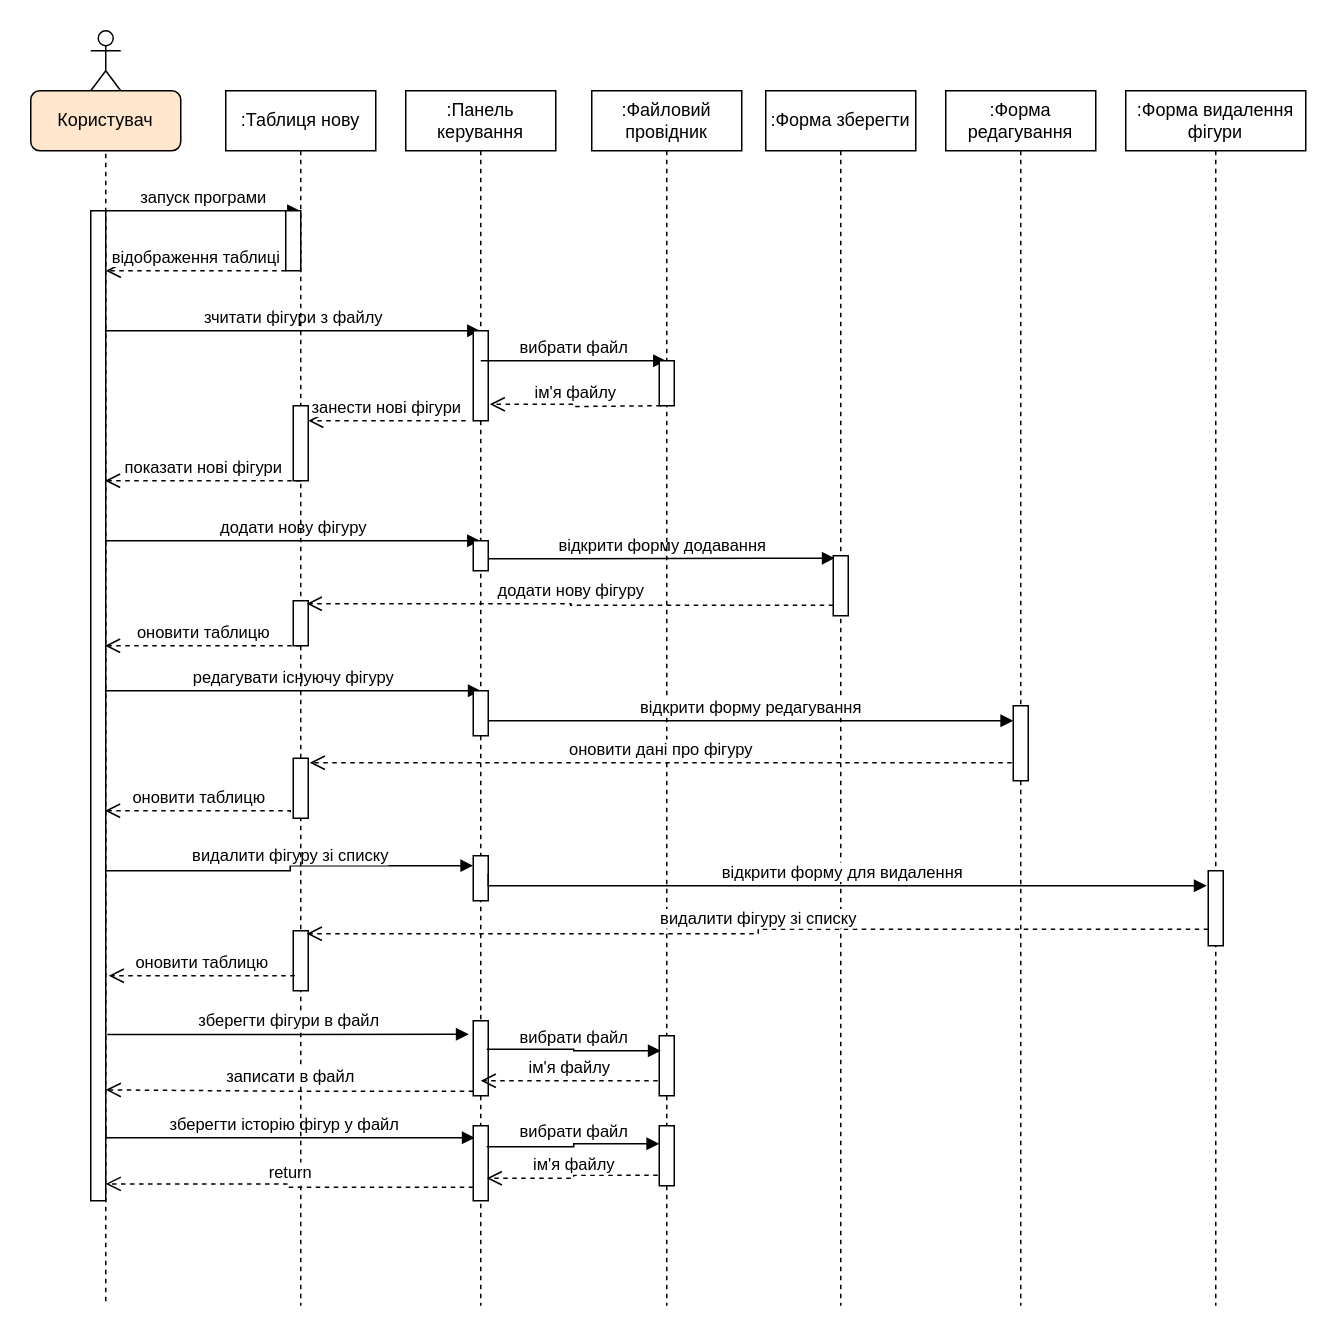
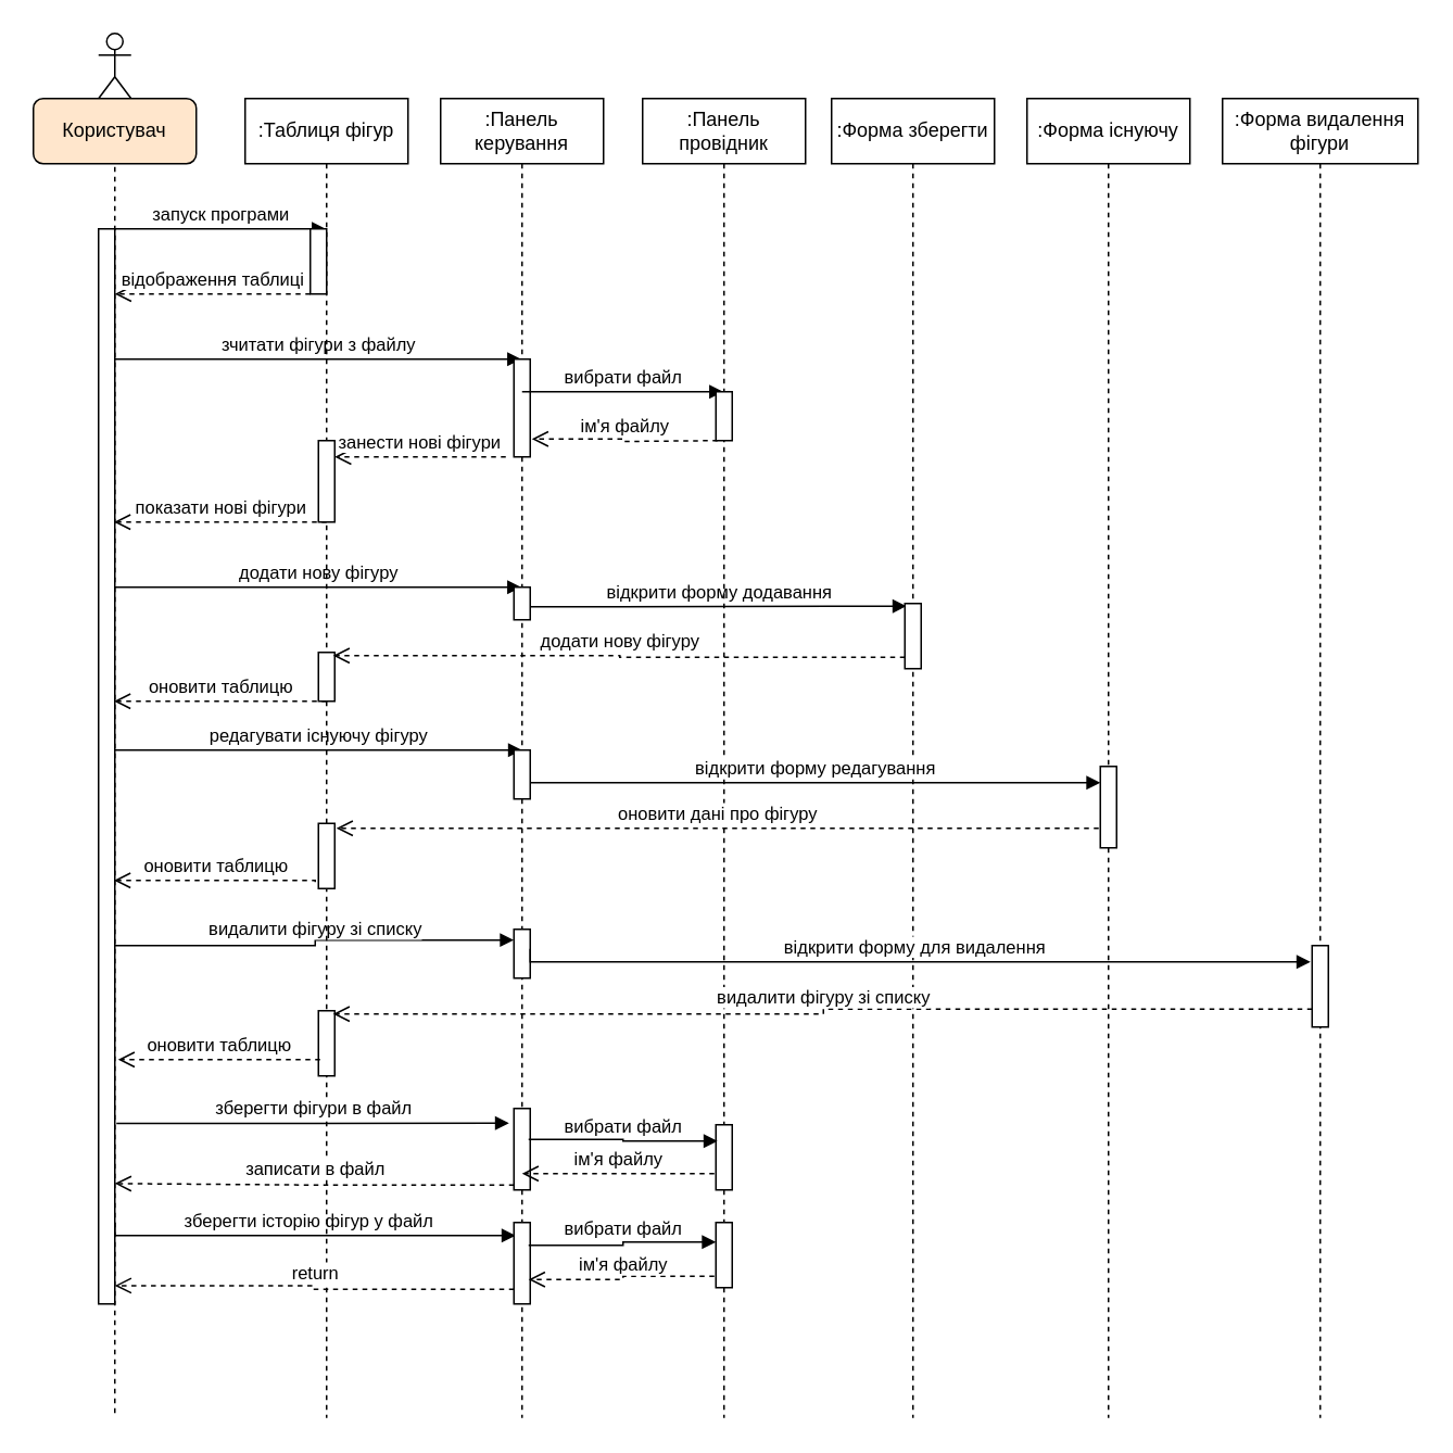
  <mxCell id="0" />
  <mxCell id="1" parent="0" />
  <mxCell id="2" value="" style="shape=umlLifeline;participant=umlActor;perimeter=lifelinePerimeter;whiteSpace=wrap;html=1;container=1;collapsible=0;recursiveResize=0;verticalAlign=top;spacingTop=36;outlineConnect=0;" vertex="1" parent="1"><mxGeometry x="60" y="20" width="20" height="850" as="geometry" /></mxCell>
  <mxCell id="3" value="" style="html=1;points=[];perimeter=orthogonalPerimeter;" vertex="1" parent="2"><mxGeometry y="120" width="10" height="660" as="geometry" /></mxCell>
  <mxCell id="4" value="запуск програми" style="html=1;verticalAlign=bottom;endArrow=block;rounded=0;edgeStyle=orthogonalEdgeStyle;" edge="1" parent="2" target="21"><mxGeometry width="80" relative="1" as="geometry"><mxPoint x="10" y="120" as="sourcePoint" /><mxPoint x="90" y="120" as="targetPoint" /><Array as="points"><mxPoint x="90" y="120" /><mxPoint x="90" y="120" /></Array></mxGeometry></mxCell>
  <mxCell id="5" value="зчитати фігури з файлу" style="html=1;verticalAlign=bottom;endArrow=block;rounded=0;edgeStyle=orthogonalEdgeStyle;" edge="1" parent="2" target="11"><mxGeometry width="80" relative="1" as="geometry"><mxPoint x="10" y="200" as="sourcePoint" /><mxPoint x="90" y="200" as="targetPoint" /><Array as="points"><mxPoint x="190" y="200" /><mxPoint x="190" y="200" /></Array></mxGeometry></mxCell>
  <mxCell id="6" value="додати нову фігуру" style="html=1;verticalAlign=bottom;endArrow=block;rounded=0;edgeStyle=orthogonalEdgeStyle;" edge="1" parent="2" target="11"><mxGeometry width="80" relative="1" as="geometry"><mxPoint x="10" y="340" as="sourcePoint" /><mxPoint x="90" y="340" as="targetPoint" /><Array as="points"><mxPoint x="180" y="340" /><mxPoint x="180" y="340" /></Array></mxGeometry></mxCell>
  <mxCell id="7" value="редагувати існуючу фігуру" style="html=1;verticalAlign=bottom;endArrow=block;rounded=0;edgeStyle=orthogonalEdgeStyle;entryX=0.5;entryY=0;entryDx=0;entryDy=0;entryPerimeter=0;" edge="1" parent="2" target="17"><mxGeometry width="80" relative="1" as="geometry"><mxPoint x="10" y="440" as="sourcePoint" /><mxPoint x="90" y="440" as="targetPoint" /><Array as="points"><mxPoint x="260" y="440" /></Array></mxGeometry></mxCell>
  <mxCell id="8" value="видалити фігуру зі списку" style="html=1;verticalAlign=bottom;endArrow=block;rounded=0;edgeStyle=orthogonalEdgeStyle;entryX=0;entryY=0.22;entryDx=0;entryDy=0;entryPerimeter=0;" edge="1" parent="2" target="18"><mxGeometry width="80" relative="1" as="geometry"><mxPoint x="10" y="560" as="sourcePoint" /><mxPoint x="90" y="560" as="targetPoint" /><Array as="points"><mxPoint x="133" y="560" /><mxPoint x="133" y="557" /></Array></mxGeometry></mxCell>
  <mxCell id="9" value="зберегти історію фігур у файл" style="html=1;verticalAlign=bottom;endArrow=block;rounded=0;edgeStyle=orthogonalEdgeStyle;entryX=0.1;entryY=0.16;entryDx=0;entryDy=0;entryPerimeter=0;" edge="1" parent="2" target="20"><mxGeometry width="80" relative="1" as="geometry"><mxPoint x="10" y="730" as="sourcePoint" /><mxPoint x="90" y="730" as="targetPoint" /><Array as="points"><mxPoint x="10" y="738" /></Array></mxGeometry></mxCell>
  <mxCell id="10" value="Користувач" style="rounded=1;whiteSpace=wrap;html=1;fillColor=#ffe6cc;" vertex="1" parent="1"><mxGeometry x="20" y="60" width="100" height="40" as="geometry" /></mxCell>
  <mxCell id="11" value=":Панель керування" style="shape=umlLifeline;perimeter=lifelinePerimeter;whiteSpace=wrap;html=1;container=1;collapsible=0;recursiveResize=0;outlineConnect=0;" vertex="1" parent="1"><mxGeometry x="270" y="60" width="100" height="810" as="geometry" /></mxCell>
  <mxCell id="12" value="" style="html=1;points=[];perimeter=orthogonalPerimeter;" vertex="1" parent="11"><mxGeometry x="45" y="160" width="10" height="60" as="geometry" /></mxCell>
  <mxCell id="13" value="вибрати файл" style="html=1;verticalAlign=bottom;endArrow=block;rounded=0;edgeStyle=orthogonalEdgeStyle;" edge="1" parent="11" target="28"><mxGeometry width="80" relative="1" as="geometry"><mxPoint x="50" y="180" as="sourcePoint" /><mxPoint x="140" y="180" as="targetPoint" /><Array as="points"><mxPoint x="130" y="180" /><mxPoint x="130" y="180" /></Array></mxGeometry></mxCell>
  <mxCell id="14" value="ім'я файлу" style="html=1;verticalAlign=bottom;endArrow=open;dashed=1;endSize=8;rounded=0;edgeStyle=orthogonalEdgeStyle;entryX=1.1;entryY=0.817;entryDx=0;entryDy=0;entryPerimeter=0;" edge="1" parent="11" target="12"><mxGeometry relative="1" as="geometry"><mxPoint x="170" y="210" as="sourcePoint" /><mxPoint x="90" y="210" as="targetPoint" /></mxGeometry></mxCell>
  <mxCell id="15" value="" style="html=1;points=[];perimeter=orthogonalPerimeter;" vertex="1" parent="11"><mxGeometry x="45" y="300" width="10" height="20" as="geometry" /></mxCell>
  <mxCell id="16" value="відкрити форму додавання" style="html=1;verticalAlign=bottom;endArrow=block;rounded=0;edgeStyle=orthogonalEdgeStyle;entryX=0.1;entryY=0.04;entryDx=0;entryDy=0;entryPerimeter=0;" edge="1" parent="11" target="33"><mxGeometry width="80" relative="1" as="geometry"><mxPoint x="55" y="312" as="sourcePoint" /><mxPoint x="135" y="310" as="targetPoint" /><Array as="points"><mxPoint x="110" y="312" /><mxPoint x="110" y="312" /></Array></mxGeometry></mxCell>
  <mxCell id="17" value="" style="html=1;points=[];perimeter=orthogonalPerimeter;" vertex="1" parent="11"><mxGeometry x="45" y="400" width="10" height="30" as="geometry" /></mxCell>
  <mxCell id="18" value="" style="html=1;points=[];perimeter=orthogonalPerimeter;" vertex="1" parent="11"><mxGeometry x="45" y="510" width="10" height="30" as="geometry" /></mxCell>
  <mxCell id="19" value="" style="html=1;points=[];perimeter=orthogonalPerimeter;" vertex="1" parent="11"><mxGeometry x="45" y="620" width="10" height="50" as="geometry" /></mxCell>
  <mxCell id="20" value="" style="html=1;points=[];perimeter=orthogonalPerimeter;" vertex="1" parent="11"><mxGeometry x="45" y="690" width="10" height="50" as="geometry" /></mxCell>
- <mxCell id="21" value=":Таблиця нову" style="shape=umlLifeline;perimeter=lifelinePerimeter;whiteSpace=wrap;html=1;container=1;collapsible=0;recursiveResize=0;outlineConnect=0;" vertex="1" parent="1"><mxGeometry x="150" y="60" width="100" height="810" as="geometry" /></mxCell>
+ <mxCell id="21" value=":Таблиця фігур" style="shape=umlLifeline;perimeter=lifelinePerimeter;whiteSpace=wrap;html=1;container=1;collapsible=0;recursiveResize=0;outlineConnect=0;" vertex="1" parent="1"><mxGeometry x="150" y="60" width="100" height="810" as="geometry" /></mxCell>
  <mxCell id="22" value="" style="html=1;points=[];perimeter=orthogonalPerimeter;" vertex="1" parent="21"><mxGeometry x="40" y="80" width="10" height="40" as="geometry" /></mxCell>
  <mxCell id="23" value="занести нові фігури" style="html=1;verticalAlign=bottom;endArrow=open;dashed=1;endSize=8;rounded=0;edgeStyle=orthogonalEdgeStyle;" edge="1" parent="21" target="24"><mxGeometry relative="1" as="geometry"><mxPoint x="160" y="220" as="sourcePoint" /><mxPoint x="80" y="220" as="targetPoint" /><Array as="points"><mxPoint x="80" y="220" /><mxPoint x="80" y="220" /></Array></mxGeometry></mxCell>
  <mxCell id="24" value="" style="html=1;points=[];perimeter=orthogonalPerimeter;" vertex="1" parent="21"><mxGeometry x="45" y="210" width="10" height="50" as="geometry" /></mxCell>
  <mxCell id="25" value="" style="html=1;points=[];perimeter=orthogonalPerimeter;" vertex="1" parent="21"><mxGeometry x="45" y="340" width="10" height="30" as="geometry" /></mxCell>
  <mxCell id="26" value="" style="html=1;points=[];perimeter=orthogonalPerimeter;" vertex="1" parent="21"><mxGeometry x="45" y="445" width="10" height="40" as="geometry" /></mxCell>
  <mxCell id="27" value="" style="html=1;points=[];perimeter=orthogonalPerimeter;" vertex="1" parent="21"><mxGeometry x="45" y="560" width="10" height="40" as="geometry" /></mxCell>
- <mxCell id="28" value=":Файловий провідник" style="shape=umlLifeline;perimeter=lifelinePerimeter;whiteSpace=wrap;html=1;container=1;collapsible=0;recursiveResize=0;outlineConnect=0;" vertex="1" parent="1"><mxGeometry x="394" y="60" width="100" height="810" as="geometry" /></mxCell>
+ <mxCell id="28" value=":Панель провідник" style="shape=umlLifeline;perimeter=lifelinePerimeter;whiteSpace=wrap;html=1;container=1;collapsible=0;recursiveResize=0;outlineConnect=0;" vertex="1" parent="1"><mxGeometry x="394" y="60" width="100" height="810" as="geometry" /></mxCell>
  <mxCell id="29" value="" style="html=1;points=[];perimeter=orthogonalPerimeter;" vertex="1" parent="28"><mxGeometry x="45" y="180" width="10" height="30" as="geometry" /></mxCell>
  <mxCell id="30" value="" style="html=1;points=[];perimeter=orthogonalPerimeter;" vertex="1" parent="28"><mxGeometry x="45" y="630" width="10" height="40" as="geometry" /></mxCell>
  <mxCell id="31" value="" style="html=1;points=[];perimeter=orthogonalPerimeter;" vertex="1" parent="28"><mxGeometry x="45" y="690" width="10" height="40" as="geometry" /></mxCell>
  <mxCell id="32" value=":Форма зберегти" style="shape=umlLifeline;perimeter=lifelinePerimeter;whiteSpace=wrap;html=1;container=1;collapsible=0;recursiveResize=0;outlineConnect=0;" vertex="1" parent="1"><mxGeometry x="510" y="60" width="100" height="810" as="geometry" /></mxCell>
  <mxCell id="33" value="" style="html=1;points=[];perimeter=orthogonalPerimeter;" vertex="1" parent="32"><mxGeometry x="45" y="310" width="10" height="40" as="geometry" /></mxCell>
- <mxCell id="34" value=":Форма редагування" style="shape=umlLifeline;perimeter=lifelinePerimeter;whiteSpace=wrap;html=1;container=1;collapsible=0;recursiveResize=0;outlineConnect=0;" vertex="1" parent="1"><mxGeometry x="630" y="60" width="100" height="810" as="geometry" /></mxCell>
+ <mxCell id="34" value=":Форма існуючу" style="shape=umlLifeline;perimeter=lifelinePerimeter;whiteSpace=wrap;html=1;container=1;collapsible=0;recursiveResize=0;outlineConnect=0;" vertex="1" parent="1"><mxGeometry x="630" y="60" width="100" height="810" as="geometry" /></mxCell>
  <mxCell id="35" value="" style="html=1;points=[];perimeter=orthogonalPerimeter;" vertex="1" parent="34"><mxGeometry x="45" y="410" width="10" height="50" as="geometry" /></mxCell>
  <mxCell id="36" value=":Форма видалення фігури" style="shape=umlLifeline;perimeter=lifelinePerimeter;whiteSpace=wrap;html=1;container=1;collapsible=0;recursiveResize=0;outlineConnect=0;" vertex="1" parent="1"><mxGeometry x="750" y="60" width="120" height="810" as="geometry" /></mxCell>
  <mxCell id="37" value="" style="html=1;points=[];perimeter=orthogonalPerimeter;" vertex="1" parent="36"><mxGeometry x="55" y="520" width="10" height="50" as="geometry" /></mxCell>
  <mxCell id="38" value="відображення таблиці" style="html=1;verticalAlign=bottom;endArrow=open;dashed=1;endSize=8;rounded=0;edgeStyle=orthogonalEdgeStyle;" edge="1" parent="1"><mxGeometry relative="1" as="geometry"><mxPoint x="190" y="180" as="sourcePoint" /><mxPoint x="70" y="180" as="targetPoint" /><Array as="points"><mxPoint x="70" y="180" /></Array></mxGeometry></mxCell>
  <mxCell id="39" value="показати нові фігури" style="html=1;verticalAlign=bottom;endArrow=open;dashed=1;endSize=8;rounded=0;edgeStyle=orthogonalEdgeStyle;" edge="1" parent="1" target="2"><mxGeometry relative="1" as="geometry"><mxPoint x="200" y="320" as="sourcePoint" /><mxPoint x="120" y="320" as="targetPoint" /><Array as="points"><mxPoint x="100" y="320" /><mxPoint x="100" y="320" /></Array></mxGeometry></mxCell>
  <mxCell id="40" value="додати нову фігуру" style="html=1;verticalAlign=bottom;endArrow=open;dashed=1;endSize=8;rounded=0;edgeStyle=orthogonalEdgeStyle;entryX=0.9;entryY=0.067;entryDx=0;entryDy=0;entryPerimeter=0;exitX=0;exitY=0.825;exitDx=0;exitDy=0;exitPerimeter=0;" edge="1" parent="1" source="33" target="25"><mxGeometry relative="1" as="geometry"><mxPoint x="560" y="400" as="sourcePoint" /><mxPoint x="480" y="400" as="targetPoint" /></mxGeometry></mxCell>
  <mxCell id="41" value="оновити таблицю" style="html=1;verticalAlign=bottom;endArrow=open;dashed=1;endSize=8;rounded=0;edgeStyle=orthogonalEdgeStyle;" edge="1" parent="1" target="2"><mxGeometry relative="1" as="geometry"><mxPoint x="200" y="430" as="sourcePoint" /><mxPoint x="120" y="430" as="targetPoint" /><Array as="points"><mxPoint x="100" y="430" /><mxPoint x="100" y="430" /></Array></mxGeometry></mxCell>
  <mxCell id="42" value="відкрити форму редагування" style="html=1;verticalAlign=bottom;endArrow=block;rounded=0;edgeStyle=orthogonalEdgeStyle;exitX=1;exitY=0.667;exitDx=0;exitDy=0;exitPerimeter=0;entryX=0;entryY=0.2;entryDx=0;entryDy=0;entryPerimeter=0;" edge="1" parent="1" source="17" target="35"><mxGeometry width="80" relative="1" as="geometry"><mxPoint x="330" y="480" as="sourcePoint" /><mxPoint x="410" y="480" as="targetPoint" /></mxGeometry></mxCell>
  <mxCell id="43" value="оновити дані про фігуру" style="html=1;verticalAlign=bottom;endArrow=open;dashed=1;endSize=8;rounded=0;edgeStyle=orthogonalEdgeStyle;exitX=-0.1;exitY=0.76;exitDx=0;exitDy=0;exitPerimeter=0;entryX=1.1;entryY=0.075;entryDx=0;entryDy=0;entryPerimeter=0;" edge="1" parent="1" source="35" target="26"><mxGeometry relative="1" as="geometry"><mxPoint x="680" y="510" as="sourcePoint" /><mxPoint x="600" y="510" as="targetPoint" /></mxGeometry></mxCell>
  <mxCell id="44" value="оновити таблицю" style="html=1;verticalAlign=bottom;endArrow=open;dashed=1;endSize=8;rounded=0;edgeStyle=orthogonalEdgeStyle;exitX=-0.2;exitY=0.9;exitDx=0;exitDy=0;exitPerimeter=0;" edge="1" parent="1" source="26" target="2"><mxGeometry relative="1" as="geometry"><mxPoint x="190" y="540" as="sourcePoint" /><mxPoint x="120" y="540" as="targetPoint" /><Array as="points"><mxPoint x="193" y="540" /></Array></mxGeometry></mxCell>
  <mxCell id="45" value="відкрити форму для видалення" style="html=1;verticalAlign=bottom;endArrow=block;rounded=0;edgeStyle=orthogonalEdgeStyle;exitX=1;exitY=0.4;exitDx=0;exitDy=0;exitPerimeter=0;entryX=-0.1;entryY=0.2;entryDx=0;entryDy=0;entryPerimeter=0;" edge="1" parent="1" source="18" target="37"><mxGeometry width="80" relative="1" as="geometry"><mxPoint x="330" y="590" as="sourcePoint" /><mxPoint x="410" y="590" as="targetPoint" /><Array as="points"><mxPoint x="325" y="590" /></Array></mxGeometry></mxCell>
  <mxCell id="46" value="видалити фігуру зі списку" style="html=1;verticalAlign=bottom;endArrow=open;dashed=1;endSize=8;rounded=0;edgeStyle=orthogonalEdgeStyle;exitX=0;exitY=0.78;exitDx=0;exitDy=0;exitPerimeter=0;entryX=0.9;entryY=0.05;entryDx=0;entryDy=0;entryPerimeter=0;" edge="1" parent="1" source="37" target="27"><mxGeometry relative="1" as="geometry"><mxPoint x="800" y="620" as="sourcePoint" /><mxPoint x="720" y="620" as="targetPoint" /></mxGeometry></mxCell>
  <mxCell id="47" value="оновити таблицю" style="html=1;verticalAlign=bottom;endArrow=open;dashed=1;endSize=8;rounded=0;edgeStyle=orthogonalEdgeStyle;exitX=0.1;exitY=0.75;exitDx=0;exitDy=0;exitPerimeter=0;" edge="1" parent="1" source="27"><mxGeometry relative="1" as="geometry"><mxPoint x="190" y="650" as="sourcePoint" /><mxPoint x="72" y="650" as="targetPoint" /><Array as="points"><mxPoint x="72" y="650" /></Array></mxGeometry></mxCell>
  <mxCell id="48" value="зберегти фігури в файл" style="html=1;verticalAlign=bottom;endArrow=block;rounded=0;edgeStyle=orthogonalEdgeStyle;exitX=1.1;exitY=0.832;exitDx=0;exitDy=0;exitPerimeter=0;entryX=-0.3;entryY=0.18;entryDx=0;entryDy=0;entryPerimeter=0;" edge="1" parent="1" source="3" target="19"><mxGeometry width="80" relative="1" as="geometry"><mxPoint x="90" y="690" as="sourcePoint" /><mxPoint x="170" y="690" as="targetPoint" /></mxGeometry></mxCell>
  <mxCell id="49" value="вибрати файл" style="html=1;verticalAlign=bottom;endArrow=block;rounded=0;edgeStyle=orthogonalEdgeStyle;entryX=0.1;entryY=0.25;entryDx=0;entryDy=0;entryPerimeter=0;exitX=0.9;exitY=0.38;exitDx=0;exitDy=0;exitPerimeter=0;" edge="1" parent="1" source="19" target="30"><mxGeometry width="80" relative="1" as="geometry"><mxPoint x="330" y="700" as="sourcePoint" /><mxPoint x="410" y="700" as="targetPoint" /></mxGeometry></mxCell>
  <mxCell id="50" value="ім'я файлу" style="html=1;verticalAlign=bottom;endArrow=open;dashed=1;endSize=8;rounded=0;edgeStyle=orthogonalEdgeStyle;exitX=-0.1;exitY=0.75;exitDx=0;exitDy=0;exitPerimeter=0;entryX=0.5;entryY=0.8;entryDx=0;entryDy=0;entryPerimeter=0;" edge="1" parent="1" source="30" target="19"><mxGeometry relative="1" as="geometry"><mxPoint x="440" y="720" as="sourcePoint" /><mxPoint x="360" y="720" as="targetPoint" /></mxGeometry></mxCell>
  <mxCell id="51" value="записати в файл" style="html=1;verticalAlign=bottom;endArrow=open;dashed=1;endSize=8;rounded=0;edgeStyle=orthogonalEdgeStyle;exitX=0;exitY=0.94;exitDx=0;exitDy=0;exitPerimeter=0;entryX=1;entryY=0.888;entryDx=0;entryDy=0;entryPerimeter=0;" edge="1" parent="1" source="19" target="3"><mxGeometry relative="1" as="geometry"><mxPoint x="310" y="730" as="sourcePoint" /><mxPoint x="230" y="730" as="targetPoint" /></mxGeometry></mxCell>
  <mxCell id="52" value="вибрати файл" style="html=1;verticalAlign=bottom;endArrow=block;rounded=0;edgeStyle=orthogonalEdgeStyle;exitX=0.9;exitY=0.28;exitDx=0;exitDy=0;exitPerimeter=0;entryX=0;entryY=0.3;entryDx=0;entryDy=0;entryPerimeter=0;" edge="1" parent="1" source="20" target="31"><mxGeometry width="80" relative="1" as="geometry"><mxPoint x="330" y="760" as="sourcePoint" /><mxPoint x="410" y="760" as="targetPoint" /></mxGeometry></mxCell>
  <mxCell id="53" value="ім'я файлу" style="html=1;verticalAlign=bottom;endArrow=open;dashed=1;endSize=8;rounded=0;edgeStyle=orthogonalEdgeStyle;exitX=-0.1;exitY=0.825;exitDx=0;exitDy=0;exitPerimeter=0;entryX=0.9;entryY=0.7;entryDx=0;entryDy=0;entryPerimeter=0;" edge="1" parent="1" source="31" target="20"><mxGeometry relative="1" as="geometry"><mxPoint x="440" y="780" as="sourcePoint" /><mxPoint x="360" y="780" as="targetPoint" /></mxGeometry></mxCell>
  <mxCell id="54" value="return" style="html=1;verticalAlign=bottom;endArrow=open;dashed=1;endSize=8;rounded=0;edgeStyle=orthogonalEdgeStyle;exitX=0;exitY=0.82;exitDx=0;exitDy=0;exitPerimeter=0;entryX=1;entryY=0.983;entryDx=0;entryDy=0;entryPerimeter=0;" edge="1" parent="1" source="20" target="3"><mxGeometry relative="1" as="geometry"><mxPoint x="310" y="790" as="sourcePoint" /><mxPoint x="230" y="790" as="targetPoint" /></mxGeometry></mxCell>
